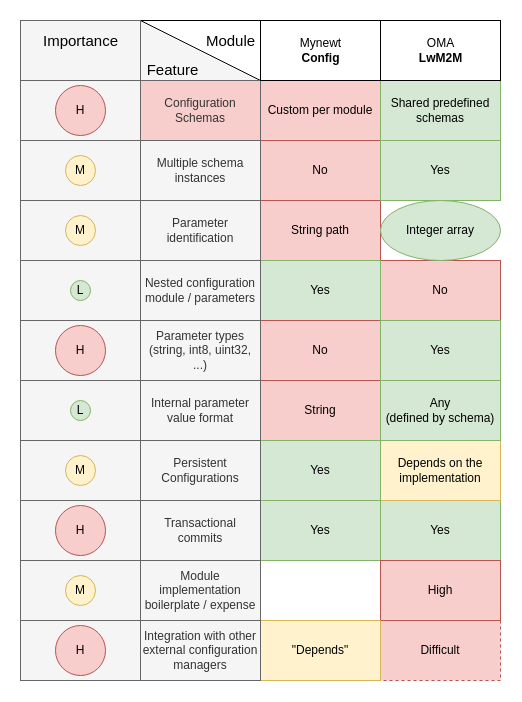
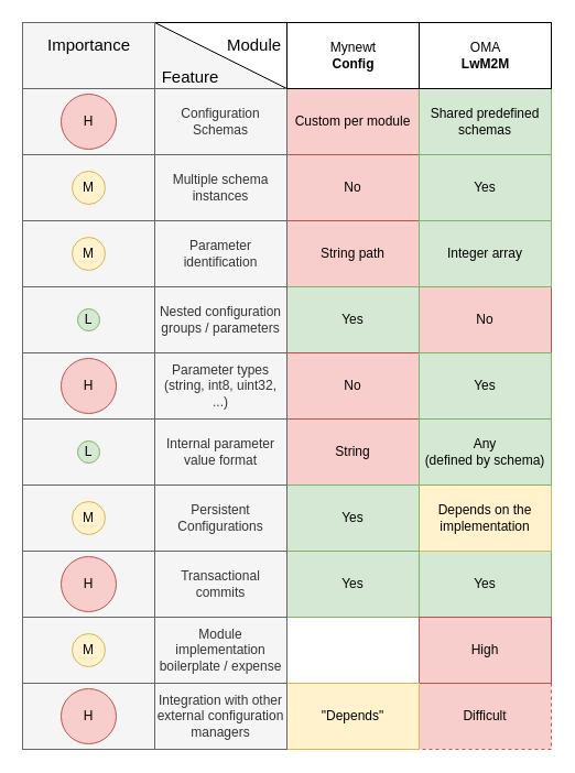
  <mxCell id="0" />
  <mxCell id="1" parent="0" />
  <mxCell id="2" value="" style="rounded=0;whiteSpace=wrap;html=1;fillColor=#f5f5f5;strokeColor=#666666;fontColor=#333333;" parent="1" vertex="1"><mxGeometry x="20" y="500" width="120" height="60" as="geometry" /></mxCell>
  <mxCell id="3" value="" style="rounded=0;whiteSpace=wrap;html=1;fillColor=#f5f5f5;strokeColor=#666666;fontColor=#333333;" parent="1" vertex="1"><mxGeometry x="20" y="440" width="120" height="60" as="geometry" /></mxCell>
  <mxCell id="4" value="" style="rounded=0;whiteSpace=wrap;html=1;fillColor=#f5f5f5;strokeColor=#666666;fontColor=#333333;" parent="1" vertex="1"><mxGeometry x="20" y="380" width="120" height="60" as="geometry" /></mxCell>
  <mxCell id="5" value="" style="rounded=0;whiteSpace=wrap;html=1;fillColor=#f5f5f5;strokeColor=#666666;fontColor=#333333;" parent="1" vertex="1"><mxGeometry x="20" y="320" width="120" height="60" as="geometry" /></mxCell>
  <mxCell id="6" value="" style="rounded=0;whiteSpace=wrap;html=1;fillColor=#f5f5f5;strokeColor=#666666;fontColor=#333333;" parent="1" vertex="1"><mxGeometry x="20" y="260" width="120" height="60" as="geometry" /></mxCell>
  <mxCell id="7" value="" style="rounded=0;whiteSpace=wrap;html=1;fillColor=#f5f5f5;strokeColor=#666666;fontColor=#333333;" parent="1" vertex="1"><mxGeometry x="20" y="200" width="120" height="60" as="geometry" /></mxCell>
  <mxCell id="8" value="" style="rounded=0;whiteSpace=wrap;html=1;fillColor=#f5f5f5;strokeColor=#666666;fontColor=#333333;" parent="1" vertex="1"><mxGeometry x="20" y="140" width="120" height="60" as="geometry" /></mxCell>
  <mxCell id="9" value="" style="rounded=0;whiteSpace=wrap;html=1;fillColor=#f5f5f5;strokeColor=#666666;fontColor=#333333;" parent="1" vertex="1"><mxGeometry x="20" y="80" width="120" height="60" as="geometry" /></mxCell>
  <mxCell id="10" value="Yes" style="rounded=0;whiteSpace=wrap;html=1;fillColor=#d5e8d4;strokeColor=#82b366;" parent="1" vertex="1"><mxGeometry x="380" y="500" width="120" height="60" as="geometry" /></mxCell>
  <mxCell id="11" value="" style="group" parent="1" vertex="1" connectable="0"><mxGeometry x="140" y="20" width="120" height="60" as="geometry" /></mxCell>
  <mxCell id="12" value="" style="rounded=0;whiteSpace=wrap;html=1;fontSize=15;fillColor=#F5F5F5;strokeColor=none;" parent="11" vertex="1"><mxGeometry width="120" height="60" as="geometry" /></mxCell>
  <mxCell id="13" value="" style="verticalLabelPosition=bottom;verticalAlign=top;html=1;shape=mxgraph.basic.obtuse_triangle;dx=0;fontSize=15;rotation=-180;strokeColor=none;fillColor=#FFFFFF;" parent="11" vertex="1"><mxGeometry width="120" height="60" as="geometry" /></mxCell>
  <mxCell id="14" value="" style="rounded=0;whiteSpace=wrap;html=1;fontSize=15;fillColor=none;" parent="11" vertex="1"><mxGeometry width="120" height="60" as="geometry" /></mxCell>
  <mxCell id="15" value="Custom per module" style="rounded=0;whiteSpace=wrap;html=1;fillColor=#f8cecc;strokeColor=#b85450;" parent="1" vertex="1"><mxGeometry x="260" y="80" width="120" height="60" as="geometry" /></mxCell>
  <mxCell id="16" value="&lt;font style=&quot;font-size: 15px&quot;&gt;Feature&lt;/font&gt;" style="text;html=1;align=center;verticalAlign=middle;resizable=0;points=[];autosize=1;strokeColor=none;fillColor=none;" parent="1" vertex="1"><mxGeometry x="137" y="59" width="70" height="20" as="geometry" /></mxCell>
  <mxCell id="17" value="&lt;font style=&quot;font-size: 15px&quot;&gt;Module&lt;br&gt;&lt;/font&gt;" style="text;html=1;align=center;verticalAlign=middle;resizable=0;points=[];autosize=1;strokeColor=none;fillColor=none;" parent="1" vertex="1"><mxGeometry x="200" y="30" width="60" height="20" as="geometry" /></mxCell>
  <mxCell id="18" value="" style="endArrow=none;html=1;fontSize=15;exitX=0;exitY=0;exitDx=0;exitDy=0;entryX=1;entryY=0;entryDx=0;entryDy=0;" parent="1" source="14" edge="1"><mxGeometry width="50" height="50" relative="1" as="geometry"><mxPoint x="190" y="0" as="sourcePoint" /><mxPoint x="260" y="80" as="targetPoint" /></mxGeometry></mxCell>
  <mxCell id="19" value="String path" style="rounded=0;whiteSpace=wrap;html=1;fillColor=#f8cecc;strokeColor=#b85450;" parent="1" vertex="1"><mxGeometry x="260" y="200" width="120" height="60" as="geometry" /></mxCell>
  <mxCell id="20" value="No" style="rounded=0;whiteSpace=wrap;html=1;fillColor=#f8cecc;strokeColor=#b85450;" parent="1" vertex="1"><mxGeometry x="260" y="140" width="120" height="60" as="geometry" /></mxCell>
  <mxCell id="21" value="Yes" style="rounded=0;whiteSpace=wrap;html=1;fillColor=#d5e8d4;strokeColor=#82b366;" parent="1" vertex="1"><mxGeometry x="380" y="140" width="120" height="60" as="geometry" /></mxCell>
  <mxCell id="22" value="Shared predefined schemas" style="rounded=0;whiteSpace=wrap;html=1;fillColor=#d5e8d4;strokeColor=#82b366;" parent="1" vertex="1"><mxGeometry x="380" y="80" width="120" height="60" as="geometry" /></mxCell>
  <mxCell id="23" value="Multiple schema instances" style="rounded=0;whiteSpace=wrap;html=1;fillColor=#f5f5f5;strokeColor=#666666;fontColor=#333333;" parent="1" vertex="1"><mxGeometry x="140" y="140" width="120" height="60" as="geometry" /></mxCell>
- <mxCell id="24" value="Configuration Schemas" style="rounded=0;whiteSpace=wrap;html=1;fillColor=#f8cecc;strokeColor=#666666;fontColor=#333333;" parent="1" vertex="1"><mxGeometry x="140" y="80" width="120" height="60" as="geometry" /></mxCell>
+ <mxCell id="24" value="Configuration Schemas" style="rounded=0;whiteSpace=wrap;html=1;fillColor=#f5f5f5;strokeColor=#666666;fontColor=#333333;" parent="1" vertex="1"><mxGeometry x="140" y="80" width="120" height="60" as="geometry" /></mxCell>
  <mxCell id="25" value="OMA&lt;br&gt;&lt;b&gt;LwM2M&lt;/b&gt;" style="html=1;dropTarget=0;verticalAlign=middle;" parent="1" vertex="1"><mxGeometry x="380" y="20" width="120" height="60" as="geometry" /></mxCell>
  <mxCell id="26" value="Mynewt&lt;br&gt;&lt;b&gt;Config&lt;/b&gt;" style="html=1;dropTarget=0;verticalAlign=middle;" parent="1" vertex="1"><mxGeometry x="260" y="20" width="120" height="60" as="geometry" /></mxCell>
  <mxCell id="27" value="Parameter identification" style="rounded=0;whiteSpace=wrap;html=1;fillColor=#f5f5f5;strokeColor=#666666;fontColor=#333333;" parent="1" vertex="1"><mxGeometry x="140" y="200" width="120" height="60" as="geometry" /></mxCell>
  <mxCell id="28" value="No" style="rounded=0;whiteSpace=wrap;html=1;fillColor=#f8cecc;strokeColor=#b85450;" parent="1" vertex="1"><mxGeometry x="380" y="260" width="120" height="60" as="geometry" /></mxCell>
  <mxCell id="29" value="Yes" style="rounded=0;whiteSpace=wrap;html=1;fillColor=#d5e8d4;strokeColor=#82b366;" parent="1" vertex="1"><mxGeometry x="260" y="260" width="120" height="60" as="geometry" /></mxCell>
- <mxCell id="30" value="Nested configuration module / parameters" style="rounded=0;whiteSpace=wrap;html=1;fillColor=#f5f5f5;strokeColor=#666666;fontColor=#333333;" parent="1" vertex="1"><mxGeometry x="140" y="260" width="120" height="60" as="geometry" /></mxCell>
+ <mxCell id="30" value="Nested configuration groups / parameters" style="rounded=0;whiteSpace=wrap;html=1;fillColor=#f5f5f5;strokeColor=#666666;fontColor=#333333;" parent="1" vertex="1"><mxGeometry x="140" y="260" width="120" height="60" as="geometry" /></mxCell>
  <mxCell id="31" value="No" style="rounded=0;whiteSpace=wrap;html=1;fillColor=#f8cecc;strokeColor=#b85450;" parent="1" vertex="1"><mxGeometry x="260" y="320" width="120" height="60" as="geometry" /></mxCell>
  <mxCell id="32" value="Parameter types&lt;br&gt;(string, int8, uint32, ...)" style="rounded=0;whiteSpace=wrap;html=1;fillColor=#f5f5f5;strokeColor=#666666;fontColor=#333333;" parent="1" vertex="1"><mxGeometry x="140" y="320" width="120" height="60" as="geometry" /></mxCell>
  <mxCell id="33" value="String" style="rounded=0;whiteSpace=wrap;html=1;fillColor=#f8cecc;strokeColor=#b85450;" parent="1" vertex="1"><mxGeometry x="260" y="380" width="120" height="60" as="geometry" /></mxCell>
  <mxCell id="34" value="Internal parameter value format" style="rounded=0;whiteSpace=wrap;html=1;fillColor=#f5f5f5;strokeColor=#666666;fontColor=#333333;" parent="1" vertex="1"><mxGeometry x="140" y="380" width="120" height="60" as="geometry" /></mxCell>
- <mxCell id="35" value="Integer array" style="ellipse;whiteSpace=wrap;html=1;fillColor=#d5e8d4;strokeColor=#82b366;" parent="1" vertex="1"><mxGeometry x="380" y="200" width="120" height="60" as="geometry" /></mxCell>
+ <mxCell id="35" value="Integer array" style="rounded=0;whiteSpace=wrap;html=1;fillColor=#d5e8d4;strokeColor=#82b366;" parent="1" vertex="1"><mxGeometry x="380" y="200" width="120" height="60" as="geometry" /></mxCell>
  <mxCell id="36" value="Yes" style="rounded=0;whiteSpace=wrap;html=1;fillColor=#d5e8d4;strokeColor=#82b366;" parent="1" vertex="1"><mxGeometry x="380" y="320" width="120" height="60" as="geometry" /></mxCell>
  <mxCell id="37" value="Depends on the implementation" style="rounded=0;whiteSpace=wrap;html=1;fillColor=#fff2cc;strokeColor=#d6b656;" parent="1" vertex="1"><mxGeometry x="380" y="440" width="120" height="60" as="geometry" /></mxCell>
  <mxCell id="38" value="Yes" style="rounded=0;whiteSpace=wrap;html=1;fillColor=#d5e8d4;strokeColor=#82b366;" parent="1" vertex="1"><mxGeometry x="260" y="440" width="120" height="60" as="geometry" /></mxCell>
  <mxCell id="39" value="Persistent Configurations" style="rounded=0;whiteSpace=wrap;html=1;fillColor=#f5f5f5;strokeColor=#666666;fontColor=#333333;" parent="1" vertex="1"><mxGeometry x="140" y="440" width="120" height="60" as="geometry" /></mxCell>
  <mxCell id="40" value="Any&lt;br&gt;(defined by schema)" style="rounded=0;whiteSpace=wrap;html=1;fillColor=#d5e8d4;strokeColor=#82b366;" parent="1" vertex="1"><mxGeometry x="380" y="380" width="120" height="60" as="geometry" /></mxCell>
  <mxCell id="41" value="Yes" style="rounded=0;whiteSpace=wrap;html=1;fillColor=#d5e8d4;strokeColor=#82b366;" parent="1" vertex="1"><mxGeometry x="260" y="500" width="120" height="60" as="geometry" /></mxCell>
  <mxCell id="42" value="Transactional commits" style="rounded=0;whiteSpace=wrap;html=1;fillColor=#f5f5f5;strokeColor=#666666;fontColor=#333333;" parent="1" vertex="1"><mxGeometry x="140" y="500" width="120" height="60" as="geometry" /></mxCell>
  <mxCell id="43" value="H" style="ellipse;whiteSpace=wrap;html=1;aspect=fixed;fillColor=#f8cecc;strokeColor=#b85450;" parent="1" vertex="1"><mxGeometry x="55" y="85" width="50" height="50" as="geometry" /></mxCell>
  <mxCell id="44" value="M" style="ellipse;whiteSpace=wrap;html=1;aspect=fixed;fillColor=#fff2cc;strokeColor=#d6b656;" parent="1" vertex="1"><mxGeometry x="65" y="155" width="30" height="30" as="geometry" /></mxCell>
  <mxCell id="45" value="M" style="ellipse;whiteSpace=wrap;html=1;aspect=fixed;fillColor=#fff2cc;strokeColor=#d6b656;" parent="1" vertex="1"><mxGeometry x="65" y="215" width="30" height="30" as="geometry" /></mxCell>
  <mxCell id="46" value="L" style="ellipse;whiteSpace=wrap;html=1;aspect=fixed;fillColor=#d5e8d4;strokeColor=#82b366;" parent="1" vertex="1"><mxGeometry x="70" y="280" width="20" height="20" as="geometry" /></mxCell>
  <mxCell id="47" value="H" style="ellipse;whiteSpace=wrap;html=1;aspect=fixed;fillColor=#f8cecc;strokeColor=#b85450;" parent="1" vertex="1"><mxGeometry x="55" y="325" width="50" height="50" as="geometry" /></mxCell>
  <mxCell id="48" value="L" style="ellipse;whiteSpace=wrap;html=1;aspect=fixed;fillColor=#d5e8d4;strokeColor=#82b366;" parent="1" vertex="1"><mxGeometry x="70" y="400" width="20" height="20" as="geometry" /></mxCell>
  <mxCell id="49" value="M" style="ellipse;whiteSpace=wrap;html=1;aspect=fixed;fillColor=#fff2cc;strokeColor=#d6b656;" parent="1" vertex="1"><mxGeometry x="65" y="455" width="30" height="30" as="geometry" /></mxCell>
  <mxCell id="50" value="H" style="ellipse;whiteSpace=wrap;html=1;aspect=fixed;fillColor=#f8cecc;strokeColor=#b85450;" parent="1" vertex="1"><mxGeometry x="55" y="505" width="50" height="50" as="geometry" /></mxCell>
  <mxCell id="51" value="" style="rounded=0;whiteSpace=wrap;html=1;fillColor=#f5f5f5;strokeColor=#666666;fontColor=#333333;" parent="1" vertex="1"><mxGeometry x="20" y="20" width="120" height="60" as="geometry" /></mxCell>
  <mxCell id="52" value="&lt;font style=&quot;font-size: 15px&quot;&gt;Importance&lt;/font&gt;" style="text;html=1;align=center;verticalAlign=middle;resizable=0;points=[];autosize=1;strokeColor=none;fillColor=none;" parent="1" vertex="1"><mxGeometry x="35" y="30" width="90" height="20" as="geometry" /></mxCell>
  <mxCell id="53" value="" style="rounded=0;whiteSpace=wrap;html=1;fillColor=#f5f5f5;strokeColor=#666666;fontColor=#333333;" vertex="1" parent="1"><mxGeometry x="20" y="620" width="120" height="60" as="geometry" /></mxCell>
  <mxCell id="54" value="" style="rounded=0;whiteSpace=wrap;html=1;fillColor=#f5f5f5;strokeColor=#666666;fontColor=#333333;" vertex="1" parent="1"><mxGeometry x="20" y="560" width="120" height="60" as="geometry" /></mxCell>
  <mxCell id="55" value="Difficult" style="rounded=0;whiteSpace=wrap;html=1;fillColor=#f8cecc;strokeColor=#b85450;dashed=1;" vertex="1" parent="1"><mxGeometry x="380" y="620" width="120" height="60" as="geometry" /></mxCell>
  <mxCell id="56" value="High" style="rounded=0;whiteSpace=wrap;html=1;fillColor=#f8cecc;strokeColor=#b85450;" vertex="1" parent="1"><mxGeometry x="380" y="560" width="120" height="60" as="geometry" /></mxCell>
  <mxCell id="57" value="Module implementation boilerplate / expense" style="rounded=0;whiteSpace=wrap;html=1;fillColor=#f5f5f5;strokeColor=#666666;fontColor=#333333;" vertex="1" parent="1"><mxGeometry x="140" y="560" width="120" height="60" as="geometry" /></mxCell>
  <mxCell id="58" value="&quot;Depends&quot;" style="rounded=0;whiteSpace=wrap;html=1;fillColor=#fff2cc;strokeColor=#d6b656;" vertex="1" parent="1"><mxGeometry x="260" y="620" width="120" height="60" as="geometry" /></mxCell>
  <mxCell id="59" value="Integration with other external configuration managers" style="rounded=0;whiteSpace=wrap;html=1;fillColor=#f5f5f5;strokeColor=#666666;fontColor=#333333;" vertex="1" parent="1"><mxGeometry x="140" y="620" width="120" height="60" as="geometry" /></mxCell>
  <mxCell id="60" value="M" style="ellipse;whiteSpace=wrap;html=1;aspect=fixed;fillColor=#fff2cc;strokeColor=#d6b656;" vertex="1" parent="1"><mxGeometry x="65" y="575" width="30" height="30" as="geometry" /></mxCell>
  <mxCell id="61" value="H" style="ellipse;whiteSpace=wrap;html=1;aspect=fixed;fillColor=#f8cecc;strokeColor=#b85450;" vertex="1" parent="1"><mxGeometry x="55" y="625" width="50" height="50" as="geometry" /></mxCell>
